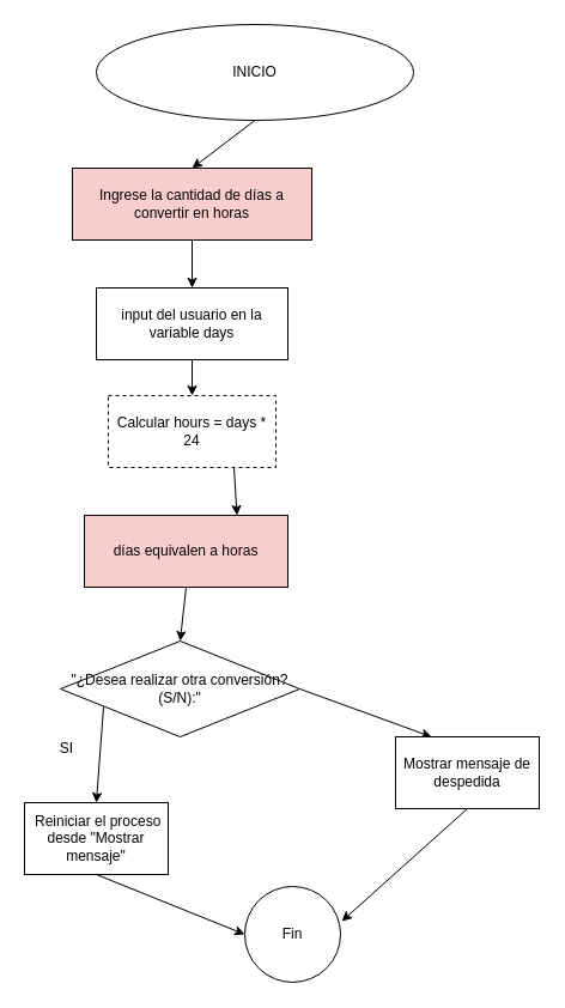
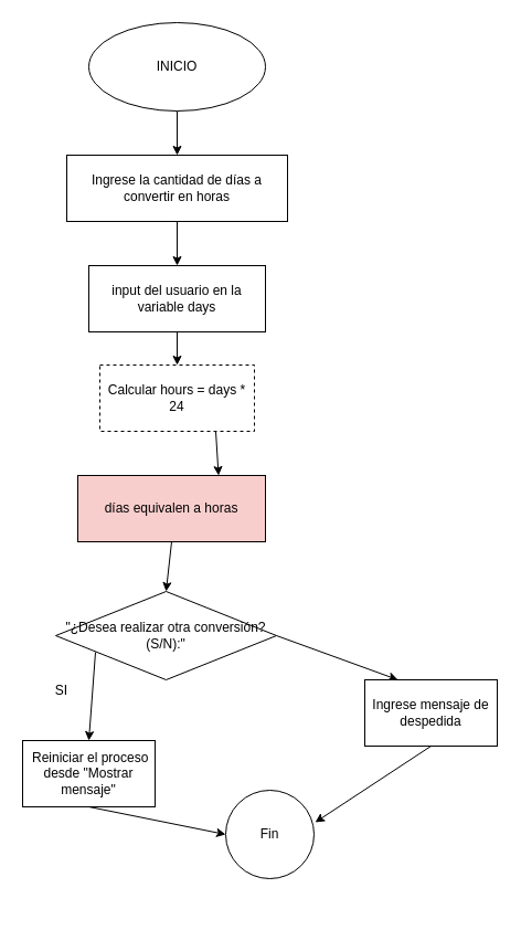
  <mxCell id="0" />
  <mxCell id="1" parent="0" />
  <mxCell id="2" style="edgeStyle=none;rounded=0;orthogonalLoop=1;jettySize=auto;html=1;exitX=0.5;exitY=1;exitDx=0;exitDy=0;entryX=0.5;entryY=0;entryDx=0;entryDy=0;" parent="1" source="3" target="7" edge="1"><mxGeometry relative="1" as="geometry" /></mxCell>
- <mxCell id="3" value="INICIO" style="ellipse;whiteSpace=wrap;html=1;" parent="1" vertex="1"><mxGeometry x="80" y="20" width="265" height="80" as="geometry" /></mxCell>
+ <mxCell id="3" value="INICIO" style="ellipse;whiteSpace=wrap;html=1;" parent="1" vertex="1"><mxGeometry x="80" y="20" width="160" height="80" as="geometry" /></mxCell>
  <mxCell id="4" style="edgeStyle=none;rounded=0;orthogonalLoop=1;jettySize=auto;html=1;exitX=0.5;exitY=1;exitDx=0;exitDy=0;entryX=0.5;entryY=0;entryDx=0;entryDy=0;" parent="1" source="5" target="9" edge="1"><mxGeometry relative="1" as="geometry" /></mxCell>
  <mxCell id="5" value="input del usuario en la variable days" style="whiteSpace=wrap;html=1;" parent="1" vertex="1"><mxGeometry x="80" y="240" width="160" height="60" as="geometry" /></mxCell>
  <mxCell id="6" style="edgeStyle=none;rounded=0;orthogonalLoop=1;jettySize=auto;html=1;exitX=0.5;exitY=1;exitDx=0;exitDy=0;entryX=0.5;entryY=0;entryDx=0;entryDy=0;" parent="1" source="7" target="5" edge="1"><mxGeometry relative="1" as="geometry" /></mxCell>
- <mxCell id="7" value="Ingrese la cantidad de días a convertir en horas" style="whiteSpace=wrap;html=1;fillColor=#f8cecc;" parent="1" vertex="1"><mxGeometry x="60" y="140" width="200" height="60" as="geometry" /></mxCell>
+ <mxCell id="7" value="Ingrese la cantidad de días a convertir en horas" style="whiteSpace=wrap;html=1;" parent="1" vertex="1"><mxGeometry x="60" y="140" width="200" height="60" as="geometry" /></mxCell>
  <mxCell id="8" style="edgeStyle=none;rounded=0;orthogonalLoop=1;jettySize=auto;html=1;exitX=0.75;exitY=1;exitDx=0;exitDy=0;entryX=0.75;entryY=0;entryDx=0;entryDy=0;" parent="1" source="9" target="10" edge="1"><mxGeometry relative="1" as="geometry" /></mxCell>
  <mxCell id="9" value="Calcular hours = days * 24" style="whiteSpace=wrap;html=1;dashed=1;" parent="1" vertex="1"><mxGeometry x="90" y="330" width="140" height="60" as="geometry" /></mxCell>
  <mxCell id="10" value="días equivalen a horas" style="whiteSpace=wrap;html=1;fillColor=#f8cecc;" parent="1" vertex="1"><mxGeometry x="70" y="430" width="170" height="60" as="geometry" /></mxCell>
  <mxCell id="11" style="edgeStyle=none;rounded=0;orthogonalLoop=1;jettySize=auto;html=1;exitX=0.18;exitY=0.688;exitDx=0;exitDy=0;entryX=0.5;entryY=0;entryDx=0;entryDy=0;exitPerimeter=0;" parent="1" source="19" target="15" edge="1"><mxGeometry relative="1" as="geometry"><mxPoint x="260" y="670" as="targetPoint" /><mxPoint x="270" y="565.5" as="sourcePoint" /></mxGeometry></mxCell>
  <mxCell id="12" style="edgeStyle=none;rounded=0;orthogonalLoop=1;jettySize=auto;html=1;exitX=1;exitY=0.5;exitDx=0;exitDy=0;entryX=0.25;entryY=0;entryDx=0;entryDy=0;" parent="1" source="19" target="17" edge="1"><mxGeometry relative="1" as="geometry"><mxPoint x="380" y="650" as="targetPoint" /><mxPoint x="390" y="565.5" as="sourcePoint" /></mxGeometry></mxCell>
  <mxCell id="13" style="edgeStyle=none;rounded=0;orthogonalLoop=1;jettySize=auto;html=1;exitX=0.5;exitY=1;exitDx=0;exitDy=0;entryX=0.5;entryY=0;entryDx=0;entryDy=0;" parent="1" source="10" target="19" edge="1"><mxGeometry relative="1" as="geometry"><mxPoint x="317.04" y="502.161" as="targetPoint" /></mxGeometry></mxCell>
  <mxCell id="14" value="SI" style="text;html=1;align=center;verticalAlign=middle;resizable=0;points=[];autosize=1;strokeColor=none;fillColor=none;" parent="1" vertex="1"><mxGeometry x="40" y="610" width="30" height="30" as="geometry" /></mxCell>
  <mxCell id="15" value="&amp;nbsp;Reiniciar el proceso desde &quot;Mostrar mensaje&quot;" style="whiteSpace=wrap;html=1;" parent="1" vertex="1"><mxGeometry x="20" y="670" width="120" height="60" as="geometry" /></mxCell>
  <mxCell id="16" style="edgeStyle=none;rounded=0;orthogonalLoop=1;jettySize=auto;html=1;exitX=0.5;exitY=1;exitDx=0;exitDy=0;entryX=1.013;entryY=0.363;entryDx=0;entryDy=0;entryPerimeter=0;" parent="1" source="17" target="20" edge="1"><mxGeometry relative="1" as="geometry"><mxPoint x="396.667" y="730" as="targetPoint" /></mxGeometry></mxCell>
- <mxCell id="17" value="Mostrar mensaje de despedida" style="whiteSpace=wrap;html=1;" parent="1" vertex="1"><mxGeometry x="330" y="615" width="120" height="60" as="geometry" /></mxCell>
+ <mxCell id="17" value="Ingrese mensaje de despedida" style="whiteSpace=wrap;html=1;" parent="1" vertex="1"><mxGeometry x="330" y="615" width="120" height="60" as="geometry" /></mxCell>
  <mxCell id="18" style="edgeStyle=none;rounded=0;orthogonalLoop=1;jettySize=auto;html=1;exitX=0.5;exitY=1;exitDx=0;exitDy=0;entryX=0;entryY=0.5;entryDx=0;entryDy=0;" parent="1" source="15" target="20" edge="1"><mxGeometry relative="1" as="geometry"><mxPoint x="240" y="767.02" as="targetPoint" /></mxGeometry></mxCell>
  <mxCell id="19" value="&quot;¿Desea realizar otra conversión? (S/N):&quot;" style="rhombus;whiteSpace=wrap;html=1;" vertex="1" parent="1"><mxGeometry x="50" y="535" width="200" height="80" as="geometry" /></mxCell>
- <mxCell id="20" value="Fin" style="ellipse;whiteSpace=wrap;html=1;" vertex="1" parent="1"><mxGeometry x="204" y="740" width="80" height="80" as="geometry" /></mxCell>
+ <mxCell id="20" value="Fin" style="ellipse;whiteSpace=wrap;html=1;" vertex="1" parent="1"><mxGeometry x="204" y="715" width="80" height="80" as="geometry" /></mxCell>
